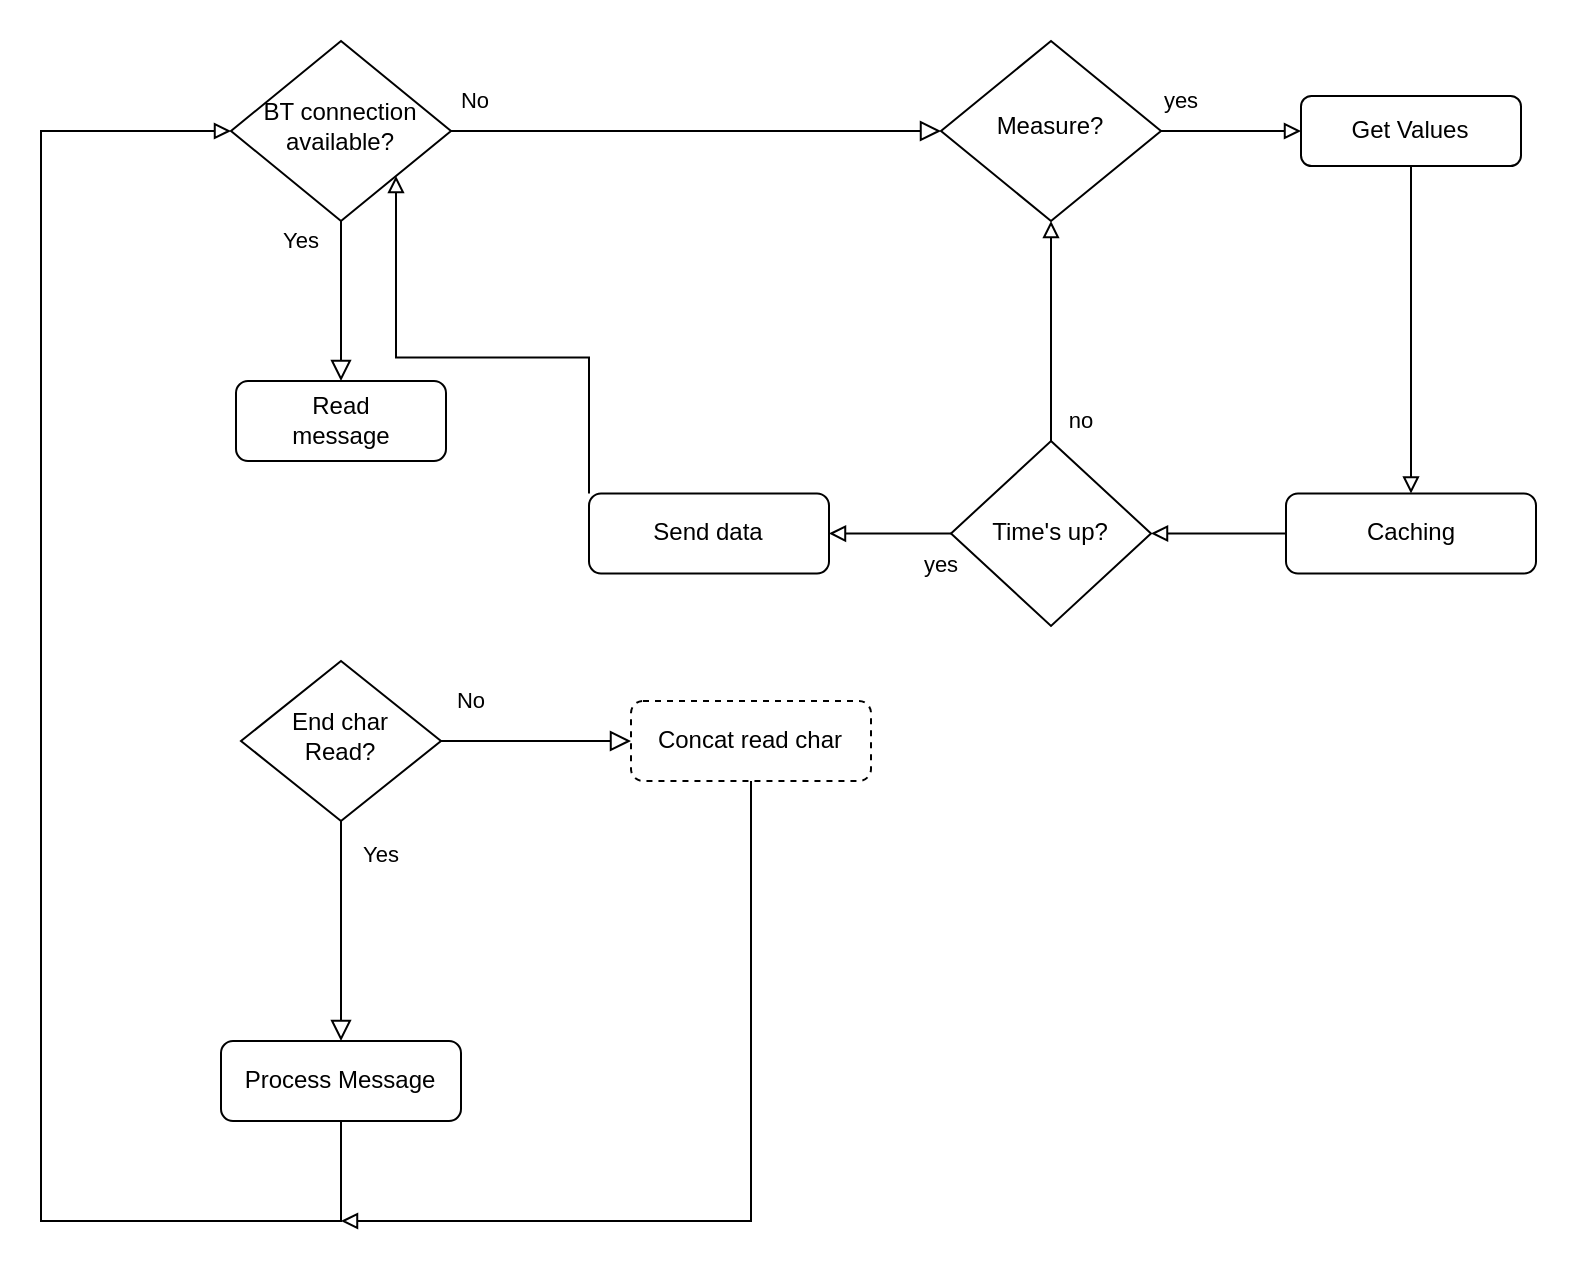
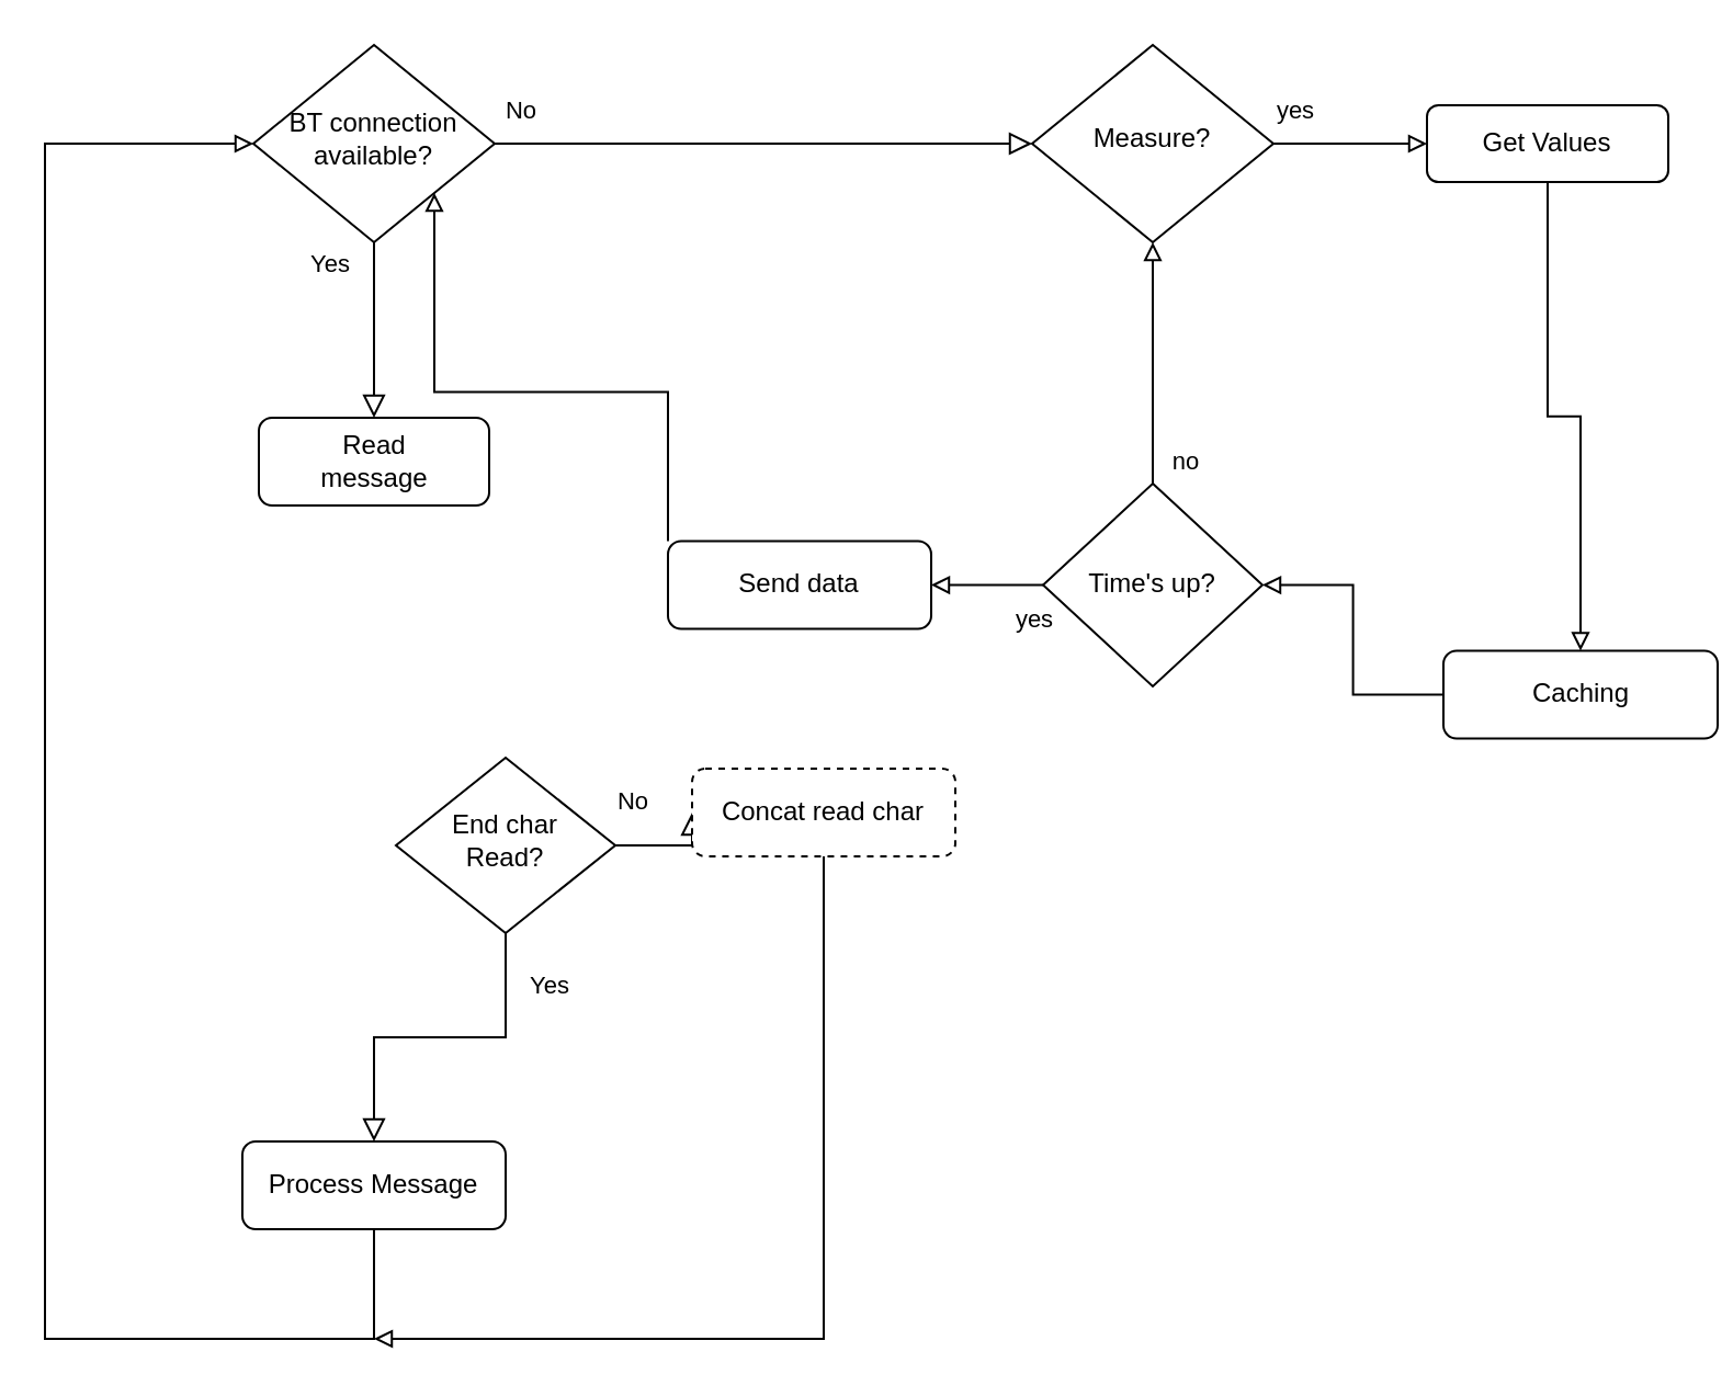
  <mxCell id="0" />
  <mxCell id="1" parent="0" />
  <mxCell id="2" value="Yes" style="rounded=0;html=1;jettySize=auto;orthogonalLoop=1;fontSize=11;endArrow=block;endFill=0;endSize=8;strokeWidth=1;shadow=0;labelBackgroundColor=none;edgeStyle=orthogonalEdgeStyle;" parent="1" source="4" target="12" edge="1"><mxGeometry x="-0.75" y="-20" relative="1" as="geometry"><mxPoint as="offset" /><mxPoint x="180" y="130" as="targetPoint" /></mxGeometry></mxCell>
  <mxCell id="3" value="No" style="edgeStyle=orthogonalEdgeStyle;rounded=0;html=1;jettySize=auto;orthogonalLoop=1;fontSize=11;endArrow=block;endFill=0;endSize=8;strokeWidth=1;shadow=0;labelBackgroundColor=none;entryX=0;entryY=0.5;entryDx=0;entryDy=0;" parent="1" source="4" edge="1" target="14"><mxGeometry x="-0.899" y="15" relative="1" as="geometry"><mxPoint as="offset" /><mxPoint x="324" y="65" as="targetPoint" /></mxGeometry></mxCell>
  <mxCell id="4" value="BT connection available?" style="rhombus;whiteSpace=wrap;html=1;shadow=0;fontFamily=Helvetica;fontSize=12;align=center;strokeWidth=1;spacing=6;spacingTop=-4;" parent="1" vertex="1"><mxGeometry x="115" y="20" width="110" height="90" as="geometry" /></mxCell>
  <mxCell id="5" value="No" style="rounded=0;html=1;jettySize=auto;orthogonalLoop=1;fontSize=11;endArrow=block;endFill=0;endSize=8;strokeWidth=1;shadow=0;labelBackgroundColor=none;edgeStyle=orthogonalEdgeStyle;exitX=1;exitY=0.5;exitDx=0;exitDy=0;entryX=0;entryY=0.5;entryDx=0;entryDy=0;" parent="1" source="7" target="11" edge="1"><mxGeometry x="-0.692" y="20" relative="1" as="geometry"><mxPoint as="offset" /></mxGeometry></mxCell>
  <mxCell id="6" value="Yes" style="edgeStyle=orthogonalEdgeStyle;rounded=0;html=1;jettySize=auto;orthogonalLoop=1;fontSize=11;endArrow=block;endFill=0;endSize=8;strokeWidth=1;shadow=0;labelBackgroundColor=none;exitX=0.5;exitY=1;exitDx=0;exitDy=0;entryX=0.5;entryY=0;entryDx=0;entryDy=0;" parent="1" source="7" target="9" edge="1"><mxGeometry x="-0.692" y="20" relative="1" as="geometry"><mxPoint as="offset" /><mxPoint x="270" y="490" as="sourcePoint" /><mxPoint x="350" y="510" as="targetPoint" /></mxGeometry></mxCell>
- <mxCell id="7" value="&lt;div&gt;End char &lt;br&gt;&lt;/div&gt;&lt;div&gt;Read?&lt;br&gt;&lt;/div&gt;" style="rhombus;whiteSpace=wrap;html=1;shadow=0;fontFamily=Helvetica;fontSize=12;align=center;strokeWidth=1;spacing=6;spacingTop=-4;" parent="1" vertex="1"><mxGeometry x="120" y="330" width="100" height="80" as="geometry" /></mxCell>
+ <mxCell id="7" value="&lt;div&gt;End char &lt;br&gt;&lt;/div&gt;&lt;div&gt;Read?&lt;br&gt;&lt;/div&gt;" style="rhombus;whiteSpace=wrap;html=1;shadow=0;fontFamily=Helvetica;fontSize=12;align=center;strokeWidth=1;spacing=6;spacingTop=-4;" parent="1" vertex="1"><mxGeometry x="180" y="345" width="100" height="80" as="geometry" /></mxCell>
  <mxCell id="8" style="edgeStyle=orthogonalEdgeStyle;rounded=0;orthogonalLoop=1;jettySize=auto;html=1;endArrow=block;endFill=0;entryX=0;entryY=0.5;entryDx=0;entryDy=0;exitX=0.5;exitY=1;exitDx=0;exitDy=0;" parent="1" source="9" target="4" edge="1"><mxGeometry relative="1" as="geometry"><mxPoint x="40" y="60" as="targetPoint" /><Array as="points"><mxPoint x="170" y="610" /><mxPoint x="20" y="610" /><mxPoint x="20" y="65" /></Array></mxGeometry></mxCell>
  <mxCell id="9" value="Process Message" style="rounded=1;whiteSpace=wrap;html=1;fontSize=12;glass=0;strokeWidth=1;shadow=0;" parent="1" vertex="1"><mxGeometry x="110" y="520" width="120" height="40" as="geometry" /></mxCell>
  <mxCell id="10" style="edgeStyle=orthogonalEdgeStyle;rounded=0;orthogonalLoop=1;jettySize=auto;html=1;endArrow=block;endFill=0;" parent="1" source="11" edge="1"><mxGeometry relative="1" as="geometry"><mxPoint x="170" y="610" as="targetPoint" /><Array as="points"><mxPoint x="375" y="610" /></Array></mxGeometry></mxCell>
  <mxCell id="11" value="Concat read char" style="rounded=1;whiteSpace=wrap;html=1;fontSize=12;glass=0;strokeWidth=1;shadow=0;dashed=1;" parent="1" vertex="1"><mxGeometry x="315" y="350" width="120" height="40" as="geometry" /></mxCell>
  <mxCell id="12" value="&lt;div&gt;Read &lt;br&gt;&lt;/div&gt;message" style="rounded=1;whiteSpace=wrap;html=1;" parent="1" vertex="1"><mxGeometry x="117.5" y="190" width="105" height="40" as="geometry" /></mxCell>
  <mxCell id="13" value="&lt;div&gt;yes&lt;/div&gt;" style="edgeStyle=orthogonalEdgeStyle;rounded=0;orthogonalLoop=1;jettySize=auto;html=1;entryX=0;entryY=0.5;entryDx=0;entryDy=0;endArrow=block;endFill=0;" edge="1" parent="1" source="14" target="16"><mxGeometry x="-0.714" y="15" relative="1" as="geometry"><mxPoint as="offset" /></mxGeometry></mxCell>
  <mxCell id="14" value="Measure?" style="rhombus;whiteSpace=wrap;html=1;shadow=0;fontFamily=Helvetica;fontSize=12;align=center;strokeWidth=1;spacing=6;spacingTop=-4;" parent="1" vertex="1"><mxGeometry x="470" y="20" width="110" height="90" as="geometry" /></mxCell>
  <mxCell id="15" style="edgeStyle=orthogonalEdgeStyle;rounded=0;orthogonalLoop=1;jettySize=auto;html=1;endArrow=block;endFill=0;" edge="1" parent="1" source="16" target="23"><mxGeometry relative="1" as="geometry" /></mxCell>
  <mxCell id="16" value="Get Values" style="rounded=1;whiteSpace=wrap;html=1;" parent="1" vertex="1"><mxGeometry x="650" y="47.5" width="110" height="35" as="geometry" /></mxCell>
  <mxCell id="17" style="edgeStyle=orthogonalEdgeStyle;rounded=0;orthogonalLoop=1;jettySize=auto;html=1;exitX=0;exitY=0;exitDx=0;exitDy=0;entryX=1;entryY=1;entryDx=0;entryDy=0;endArrow=block;endFill=0;" edge="1" parent="1" source="18" target="4"><mxGeometry relative="1" as="geometry" /></mxCell>
- <mxCell id="18" value="Send data" style="rounded=1;whiteSpace=wrap;html=1;" parent="1" vertex="1"><mxGeometry x="294" y="246.25" width="120" height="40" as="geometry" /></mxCell>
+ <mxCell id="18" value="Send data" style="rounded=1;whiteSpace=wrap;html=1;" parent="1" vertex="1"><mxGeometry x="304" y="246.25" width="120" height="40" as="geometry" /></mxCell>
  <mxCell id="19" value="&lt;div&gt;yes&lt;/div&gt;" style="edgeStyle=orthogonalEdgeStyle;rounded=0;orthogonalLoop=1;jettySize=auto;html=1;entryX=1;entryY=0.5;entryDx=0;entryDy=0;endArrow=block;endFill=0;" edge="1" parent="1" source="21" target="18"><mxGeometry x="-0.824" y="16" relative="1" as="geometry"><mxPoint as="offset" /></mxGeometry></mxCell>
  <mxCell id="20" value="no" style="edgeStyle=orthogonalEdgeStyle;rounded=0;orthogonalLoop=1;jettySize=auto;html=1;entryX=0.5;entryY=1;entryDx=0;entryDy=0;endArrow=block;endFill=0;" edge="1" parent="1" source="21" target="14"><mxGeometry x="-0.818" y="-15" relative="1" as="geometry"><mxPoint as="offset" /></mxGeometry></mxCell>
  <mxCell id="21" value="Time's up?" style="rhombus;whiteSpace=wrap;html=1;" vertex="1" parent="1"><mxGeometry x="475" y="220" width="100" height="92.5" as="geometry" /></mxCell>
  <mxCell id="22" style="edgeStyle=orthogonalEdgeStyle;rounded=0;orthogonalLoop=1;jettySize=auto;html=1;entryX=1;entryY=0.5;entryDx=0;entryDy=0;endArrow=block;endFill=0;" edge="1" parent="1" source="23" target="21"><mxGeometry relative="1" as="geometry" /></mxCell>
- <mxCell id="23" value="Caching" style="rounded=1;whiteSpace=wrap;html=1;" vertex="1" parent="1"><mxGeometry x="642.5" y="246.25" width="125" height="40" as="geometry" /></mxCell>
+ <mxCell id="23" value="Caching" style="rounded=1;whiteSpace=wrap;html=1;" vertex="1" parent="1"><mxGeometry x="657.5" y="296.25" width="125" height="40" as="geometry" /></mxCell>
